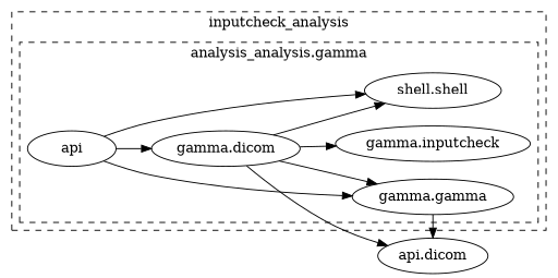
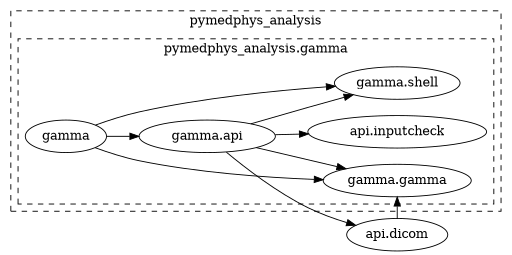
  strict digraph {
    rankdir=LR
    n1 [label="gamma.gamma"]
-   n2 [label="gamma.inputcheck"]
-   n3 [label="shell.shell"]
-   n4 [label="gamma.dicom"]
-   n5 [label=api]
+   n2 [label="api.inputcheck"]
+   n3 [label="gamma.shell"]
+   n4 [label="gamma.api"]
+   n5 [label=gamma]
    n6 [label="api.dicom"]
    subgraph cluster_1 {
-     label=inputcheck_analysis
+     label=pymedphys_analysis
      style=dashed
      subgraph cluster_2 {
-       label="analysis_analysis.gamma"
+       label="pymedphys_analysis.gamma"
        style=dashed
        subgraph sub_3 {
          label="pymedphys_analysis.gamma"
          rank=same
          style=dashed
          n1
          n2
        }
        subgraph sub_4 {
          label="pymedphys_analysis.gamma"
          rank=same
          style=dashed
          n3
        }
        subgraph sub_5 {
          label="pymedphys_analysis.gamma"
          rank=same
          style=dashed
          n4
        }
        subgraph sub_6 {
          label="pymedphys_analysis.gamma"
          rank=same
          style=dashed
          n5
        }
      }
    }
-   n1 -> n6
+   n6 -> n1
    n4 -> n1
    n4 -> n2
    n4 -> n3
    n4 -> n6
    n5 -> n1
    n5 -> n3
    n5 -> n4
  }
